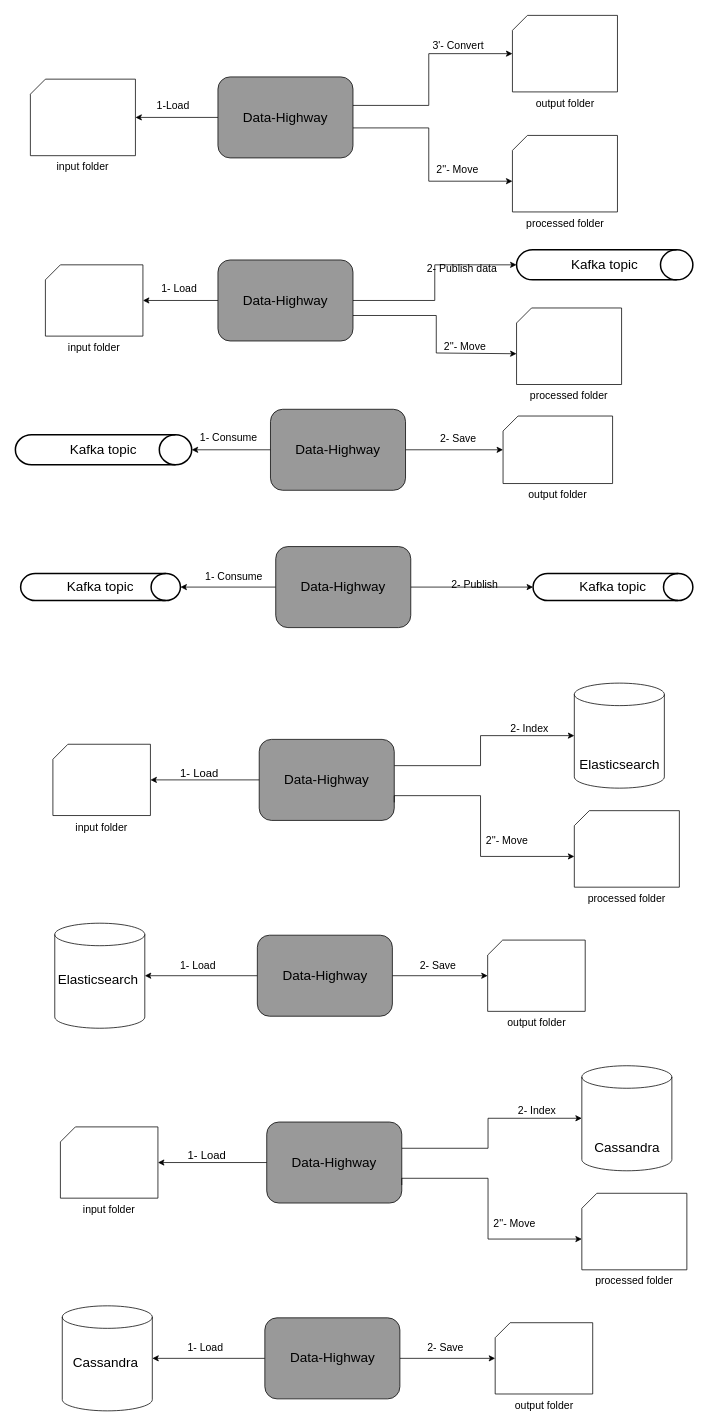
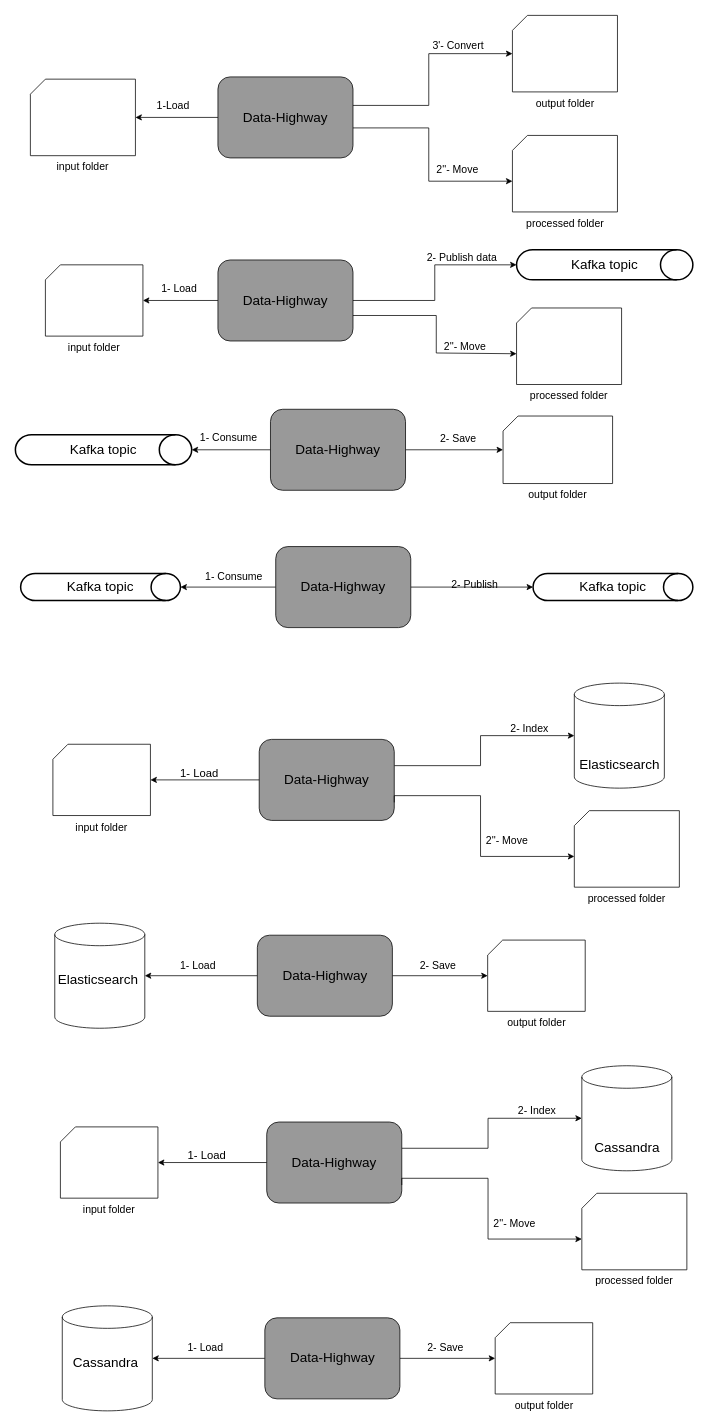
  <mxCell id="0" />
  <mxCell id="1" parent="0" />
  <mxCell id="2" style="edgeStyle=orthogonalEdgeStyle;rounded=0;orthogonalLoop=1;jettySize=auto;html=1;" parent="1" target="3" edge="1"><mxGeometry relative="1" as="geometry"><mxPoint x="460" y="140" as="sourcePoint" /><Array as="points"><mxPoint x="460" y="140" /><mxPoint x="571" y="140" /><mxPoint x="571" y="71" /></Array></mxGeometry></mxCell>
  <mxCell id="3" value="&lt;font style=&quot;font-size: 14px&quot;&gt;output folder&lt;/font&gt;" style="verticalLabelPosition=bottom;verticalAlign=top;html=1;shape=card;whiteSpace=wrap;size=20;arcSize=12;" parent="1" vertex="1"><mxGeometry x="682.5" y="20" width="140" height="102" as="geometry" /></mxCell>
  <mxCell id="4" value="&lt;font style=&quot;font-size: 14px&quot;&gt;3'- Convert&lt;/font&gt;" style="text;html=1;align=center;verticalAlign=middle;resizable=0;points=[];autosize=1;" parent="1" vertex="1"><mxGeometry x="570" y="50" width="80" height="20" as="geometry" /></mxCell>
  <mxCell id="5" value="&lt;font style=&quot;font-size: 14px&quot;&gt;2''- Move&lt;/font&gt;" style="text;html=1;align=center;verticalAlign=middle;resizable=0;points=[];autosize=1;" parent="1" vertex="1"><mxGeometry x="574" y="215" width="70" height="20" as="geometry" /></mxCell>
  <mxCell id="6" value="&lt;font style=&quot;font-size: 18px&quot;&gt;Kafka topic&lt;/font&gt;" style="strokeWidth=2;html=1;shape=mxgraph.flowchart.direct_data;whiteSpace=wrap;" parent="1" vertex="1"><mxGeometry x="688" y="332.5" width="235" height="40" as="geometry" /></mxCell>
  <mxCell id="7" style="edgeStyle=orthogonalEdgeStyle;rounded=0;orthogonalLoop=1;jettySize=auto;html=1;" parent="1" source="21" target="6" edge="1"><mxGeometry relative="1" as="geometry" /></mxCell>
  <mxCell id="8" value="&lt;font style=&quot;font-size: 14px&quot;&gt;input folder&lt;/font&gt;" style="verticalLabelPosition=bottom;verticalAlign=top;html=1;shape=card;whiteSpace=wrap;size=20;arcSize=12;" parent="1" vertex="1"><mxGeometry x="60" y="352.5" width="130" height="95" as="geometry" /></mxCell>
  <mxCell id="9" value="&lt;font style=&quot;font-size: 18px&quot;&gt;Kafka topic&lt;/font&gt;" style="strokeWidth=2;html=1;shape=mxgraph.flowchart.direct_data;whiteSpace=wrap;" parent="1" vertex="1"><mxGeometry x="20" y="579" width="235" height="40" as="geometry" /></mxCell>
  <mxCell id="10" style="edgeStyle=orthogonalEdgeStyle;rounded=0;orthogonalLoop=1;jettySize=auto;html=1;exitX=1;exitY=0.5;exitDx=0;exitDy=0;exitPerimeter=0;" parent="1" source="23" target="11" edge="1"><mxGeometry relative="1" as="geometry"><mxPoint x="294" y="584" as="sourcePoint" /></mxGeometry></mxCell>
  <mxCell id="11" value="&lt;font style=&quot;font-size: 14px&quot;&gt;output folder&lt;/font&gt;" style="verticalLabelPosition=bottom;verticalAlign=top;html=1;shape=card;whiteSpace=wrap;size=20;arcSize=12;" parent="1" vertex="1"><mxGeometry x="670" y="554" width="146" height="90" as="geometry" /></mxCell>
- <mxCell id="12" value="&lt;font style=&quot;font-size: 14px&quot;&gt;2- Publish data&lt;/font&gt;" style="text;html=1;align=center;verticalAlign=middle;resizable=0;points=[];autosize=1;" parent="1" vertex="1"><mxGeometry x="560" y="347.5" width="110" height="20" as="geometry" /></mxCell>
+ <mxCell id="12" value="&lt;font style=&quot;font-size: 14px&quot;&gt;2- Publish data&lt;/font&gt;" style="text;html=1;align=center;verticalAlign=middle;resizable=0;points=[];autosize=1;" parent="1" vertex="1"><mxGeometry x="560" y="332.5" width="110" height="20" as="geometry" /></mxCell>
  <mxCell id="13" value="&lt;font style=&quot;font-size: 14px&quot;&gt;1- Consume&lt;/font&gt;" style="text;html=1;align=center;verticalAlign=middle;resizable=0;points=[];autosize=1;" parent="1" vertex="1"><mxGeometry x="259" y="573" width="90" height="20" as="geometry" /></mxCell>
  <mxCell id="14" value="&lt;font style=&quot;font-size: 14px&quot;&gt;input folder&lt;/font&gt;" style="verticalLabelPosition=bottom;verticalAlign=top;html=1;shape=card;whiteSpace=wrap;size=20;arcSize=12;" parent="1" vertex="1"><mxGeometry x="40" y="105" width="140" height="102" as="geometry" /></mxCell>
  <mxCell id="15" value="&lt;font style=&quot;font-size: 14px&quot;&gt;processed folder&lt;/font&gt;" style="verticalLabelPosition=bottom;verticalAlign=top;html=1;shape=card;whiteSpace=wrap;size=20;arcSize=12;" parent="1" vertex="1"><mxGeometry x="682.5" y="180" width="140" height="102" as="geometry" /></mxCell>
  <mxCell id="16" style="edgeStyle=orthogonalEdgeStyle;rounded=0;orthogonalLoop=1;jettySize=auto;html=1;entryX=0;entryY=0;entryDx=0;entryDy=61;entryPerimeter=0;" parent="1" target="15" edge="1"><mxGeometry relative="1" as="geometry"><mxPoint x="460" y="170" as="sourcePoint" /><mxPoint x="570" y="230" as="targetPoint" /><Array as="points"><mxPoint x="460" y="170" /><mxPoint x="571" y="170" /><mxPoint x="571" y="241" /></Array></mxGeometry></mxCell>
  <mxCell id="17" style="edgeStyle=orthogonalEdgeStyle;rounded=0;orthogonalLoop=1;jettySize=auto;html=1;entryX=1;entryY=0.5;entryDx=0;entryDy=0;entryPerimeter=0;" parent="1" source="18" target="14" edge="1"><mxGeometry relative="1" as="geometry" /></mxCell>
  <mxCell id="18" value="&lt;font style=&quot;font-size: 18px&quot;&gt;Data-Highway&lt;/font&gt;" style="rounded=1;whiteSpace=wrap;html=1;fillColor=#999999;" parent="1" vertex="1"><mxGeometry x="290" y="102" width="180" height="108" as="geometry" /></mxCell>
  <mxCell id="19" value="&lt;font style=&quot;font-size: 14px&quot;&gt;1-Load&lt;/font&gt;" style="text;html=1;align=center;verticalAlign=middle;resizable=0;points=[];autosize=1;" parent="1" vertex="1"><mxGeometry x="200" y="130" width="60" height="20" as="geometry" /></mxCell>
  <mxCell id="20" style="edgeStyle=orthogonalEdgeStyle;rounded=0;orthogonalLoop=1;jettySize=auto;html=1;exitX=0;exitY=0.5;exitDx=0;exitDy=0;" parent="1" source="21" target="8" edge="1"><mxGeometry relative="1" as="geometry" /></mxCell>
  <mxCell id="21" value="&lt;font style=&quot;font-size: 18px&quot;&gt;Data-Highway&lt;/font&gt;" style="rounded=1;whiteSpace=wrap;html=1;fillColor=#999999;" parent="1" vertex="1"><mxGeometry x="290" y="346" width="180" height="108" as="geometry" /></mxCell>
  <mxCell id="22" style="edgeStyle=orthogonalEdgeStyle;rounded=0;orthogonalLoop=1;jettySize=auto;html=1;entryX=1;entryY=0.5;entryDx=0;entryDy=0;entryPerimeter=0;" parent="1" source="23" target="9" edge="1"><mxGeometry relative="1" as="geometry" /></mxCell>
  <mxCell id="23" value="&lt;font style=&quot;font-size: 18px&quot;&gt;Data-Highway&lt;/font&gt;" style="rounded=1;whiteSpace=wrap;html=1;fillColor=#999999;" parent="1" vertex="1"><mxGeometry x="360" y="545" width="180" height="108" as="geometry" /></mxCell>
  <mxCell id="24" value="&lt;font style=&quot;font-size: 14px&quot;&gt;1- Load&amp;nbsp;&lt;/font&gt;" style="text;html=1;align=center;verticalAlign=middle;resizable=0;points=[];autosize=1;" parent="1" vertex="1"><mxGeometry x="205" y="374" width="70" height="20" as="geometry" /></mxCell>
  <mxCell id="25" value="&lt;font style=&quot;font-size: 14px&quot;&gt;2- Save&lt;/font&gt;" style="text;html=1;align=center;verticalAlign=middle;resizable=0;points=[];autosize=1;" parent="1" vertex="1"><mxGeometry x="580" y="574" width="60" height="20" as="geometry" /></mxCell>
  <mxCell id="26" value="&lt;font style=&quot;font-size: 18px&quot;&gt;Kafka topic&lt;/font&gt;" style="strokeWidth=2;html=1;shape=mxgraph.flowchart.direct_data;whiteSpace=wrap;" parent="1" vertex="1"><mxGeometry x="27" y="764" width="213" height="36" as="geometry" /></mxCell>
  <mxCell id="27" style="edgeStyle=orthogonalEdgeStyle;rounded=0;orthogonalLoop=1;jettySize=auto;html=1;exitX=1;exitY=0.5;exitDx=0;exitDy=0;exitPerimeter=0;entryX=0;entryY=0.5;entryDx=0;entryDy=0;entryPerimeter=0;" parent="1" source="30" target="32" edge="1"><mxGeometry relative="1" as="geometry"><mxPoint x="301" y="769" as="sourcePoint" /><mxPoint x="677" y="784" as="targetPoint" /></mxGeometry></mxCell>
  <mxCell id="28" value="&lt;font style=&quot;font-size: 14px&quot;&gt;1- Consume&lt;/font&gt;" style="text;html=1;align=center;verticalAlign=middle;resizable=0;points=[];autosize=1;" parent="1" vertex="1"><mxGeometry x="266" y="758" width="90" height="20" as="geometry" /></mxCell>
  <mxCell id="29" style="edgeStyle=orthogonalEdgeStyle;rounded=0;orthogonalLoop=1;jettySize=auto;html=1;exitX=0;exitY=0.5;exitDx=0;exitDy=0;entryX=1;entryY=0.5;entryDx=0;entryDy=0;entryPerimeter=0;" parent="1" source="30" target="26" edge="1"><mxGeometry relative="1" as="geometry" /></mxCell>
  <mxCell id="30" value="&lt;font style=&quot;font-size: 18px&quot;&gt;Data-Highway&lt;/font&gt;" style="rounded=1;whiteSpace=wrap;html=1;fillColor=#999999;" parent="1" vertex="1"><mxGeometry x="367" y="728" width="180" height="108" as="geometry" /></mxCell>
  <mxCell id="31" value="&lt;font style=&quot;font-size: 14px&quot;&gt;2- Publish&lt;/font&gt;" style="text;html=1;align=center;verticalAlign=middle;resizable=0;points=[];autosize=1;" parent="1" vertex="1"><mxGeometry x="592" y="769" width="80" height="20" as="geometry" /></mxCell>
  <mxCell id="32" value="&lt;font style=&quot;font-size: 18px&quot;&gt;Kafka topic&lt;/font&gt;" style="strokeWidth=2;html=1;shape=mxgraph.flowchart.direct_data;whiteSpace=wrap;" parent="1" vertex="1"><mxGeometry x="710" y="764" width="213" height="36" as="geometry" /></mxCell>
  <mxCell id="33" value="" style="shape=cylinder3;whiteSpace=wrap;html=1;boundedLbl=1;backgroundOutline=1;size=15;" parent="1" vertex="1"><mxGeometry x="765" y="910" width="120" height="140" as="geometry" /></mxCell>
  <mxCell id="34" value="&lt;font style=&quot;font-size: 18px&quot;&gt;Elasticsearch&lt;/font&gt;" style="text;html=1;align=center;verticalAlign=middle;resizable=0;points=[];autosize=1;" parent="1" vertex="1"><mxGeometry x="765" y="1009" width="120" height="20" as="geometry" /></mxCell>
  <mxCell id="35" style="edgeStyle=orthogonalEdgeStyle;rounded=0;orthogonalLoop=1;jettySize=auto;html=1;entryX=0;entryY=0.5;entryDx=0;entryDy=0;entryPerimeter=0;" parent="1" source="36" target="33" edge="1"><mxGeometry relative="1" as="geometry"><Array as="points"><mxPoint x="640" y="1020" /><mxPoint x="640" y="980" /></Array></mxGeometry></mxCell>
  <mxCell id="36" value="&lt;font style=&quot;font-size: 18px&quot;&gt;Data-Highway&lt;/font&gt;" style="rounded=1;whiteSpace=wrap;html=1;fillColor=#999999;" parent="1" vertex="1"><mxGeometry x="345" y="985" width="180" height="108" as="geometry" /></mxCell>
  <mxCell id="37" value="&lt;font style=&quot;font-size: 14px&quot;&gt;2- Index&lt;/font&gt;" style="text;html=1;align=center;verticalAlign=middle;resizable=0;points=[];autosize=1;" parent="1" vertex="1"><mxGeometry x="670" y="960" width="70" height="20" as="geometry" /></mxCell>
  <mxCell id="38" value="&lt;font style=&quot;font-size: 14px&quot;&gt;input folder&lt;/font&gt;" style="verticalLabelPosition=bottom;verticalAlign=top;html=1;shape=card;whiteSpace=wrap;size=20;arcSize=12;" parent="1" vertex="1"><mxGeometry x="70" y="991.5" width="130" height="95" as="geometry" /></mxCell>
  <mxCell id="39" style="edgeStyle=orthogonalEdgeStyle;rounded=0;orthogonalLoop=1;jettySize=auto;html=1;" parent="1" source="36" target="38" edge="1"><mxGeometry relative="1" as="geometry"><mxPoint x="300" y="1039" as="sourcePoint" /></mxGeometry></mxCell>
  <mxCell id="40" value="&lt;font style=&quot;font-size: 15px&quot;&gt;1- Load&lt;/font&gt;" style="text;html=1;align=center;verticalAlign=middle;resizable=0;points=[];autosize=1;" parent="1" vertex="1"><mxGeometry x="230" y="1019" width="70" height="20" as="geometry" /></mxCell>
  <mxCell id="41" value="" style="shape=cylinder3;whiteSpace=wrap;html=1;boundedLbl=1;backgroundOutline=1;size=15;" parent="1" vertex="1"><mxGeometry x="72.5" y="1230" width="120" height="140" as="geometry" /></mxCell>
  <mxCell id="42" value="&lt;font style=&quot;font-size: 18px&quot;&gt;Elasticsearch&lt;/font&gt;" style="text;html=1;align=center;verticalAlign=middle;resizable=0;points=[];autosize=1;" parent="1" vertex="1"><mxGeometry x="70" y="1296" width="120" height="20" as="geometry" /></mxCell>
  <mxCell id="43" style="edgeStyle=orthogonalEdgeStyle;rounded=0;orthogonalLoop=1;jettySize=auto;html=1;" parent="1" source="45" target="46" edge="1"><mxGeometry relative="1" as="geometry" /></mxCell>
  <mxCell id="44" style="edgeStyle=orthogonalEdgeStyle;rounded=0;orthogonalLoop=1;jettySize=auto;html=1;exitX=0;exitY=0.5;exitDx=0;exitDy=0;entryX=1;entryY=0.5;entryDx=0;entryDy=0;entryPerimeter=0;" parent="1" source="45" target="41" edge="1"><mxGeometry relative="1" as="geometry" /></mxCell>
  <mxCell id="45" value="&lt;font style=&quot;font-size: 18px&quot;&gt;Data-Highway&lt;/font&gt;" style="rounded=1;whiteSpace=wrap;html=1;fillColor=#999999;" parent="1" vertex="1"><mxGeometry x="342.5" y="1246" width="180" height="108" as="geometry" /></mxCell>
  <mxCell id="46" value="&lt;font style=&quot;font-size: 14px&quot;&gt;output folder&lt;/font&gt;" style="verticalLabelPosition=bottom;verticalAlign=top;html=1;shape=card;whiteSpace=wrap;size=20;arcSize=12;" parent="1" vertex="1"><mxGeometry x="649.5" y="1252.5" width="130" height="95" as="geometry" /></mxCell>
  <mxCell id="47" value="&lt;font style=&quot;font-size: 14px&quot;&gt;1- Load&lt;/font&gt;" style="text;html=1;align=center;verticalAlign=middle;resizable=0;points=[];autosize=1;" parent="1" vertex="1"><mxGeometry x="232.5" y="1276" width="60" height="20" as="geometry" /></mxCell>
  <mxCell id="48" value="&lt;font style=&quot;font-size: 14px&quot;&gt;2- Save&lt;/font&gt;" style="text;html=1;align=center;verticalAlign=middle;resizable=0;points=[];autosize=1;" parent="1" vertex="1"><mxGeometry x="552.5" y="1276" width="60" height="20" as="geometry" /></mxCell>
  <mxCell id="49" value="&lt;font style=&quot;font-size: 14px&quot;&gt;2''- Move&lt;/font&gt;" style="text;html=1;align=center;verticalAlign=middle;resizable=0;points=[];autosize=1;" parent="1" vertex="1"><mxGeometry x="584" y="451" width="70" height="20" as="geometry" /></mxCell>
  <mxCell id="50" value="&lt;font style=&quot;font-size: 14px&quot;&gt;processed folder&lt;/font&gt;" style="verticalLabelPosition=bottom;verticalAlign=top;html=1;shape=card;whiteSpace=wrap;size=20;arcSize=12;" parent="1" vertex="1"><mxGeometry x="688" y="410" width="140" height="102" as="geometry" /></mxCell>
  <mxCell id="51" style="edgeStyle=orthogonalEdgeStyle;rounded=0;orthogonalLoop=1;jettySize=auto;html=1;entryX=0;entryY=0;entryDx=0;entryDy=61;entryPerimeter=0;" parent="1" target="50" edge="1"><mxGeometry relative="1" as="geometry"><mxPoint x="470" y="420" as="sourcePoint" /><mxPoint x="580" y="480" as="targetPoint" /><Array as="points"><mxPoint x="581" y="420" /><mxPoint x="581" y="470" /></Array></mxGeometry></mxCell>
  <mxCell id="52" value="&lt;font style=&quot;font-size: 14px&quot;&gt;2''- Move&lt;/font&gt;" style="text;html=1;align=center;verticalAlign=middle;resizable=0;points=[];autosize=1;" parent="1" vertex="1"><mxGeometry x="640" y="1110" width="70" height="20" as="geometry" /></mxCell>
  <mxCell id="53" value="&lt;font style=&quot;font-size: 14px&quot;&gt;processed folder&lt;/font&gt;" style="verticalLabelPosition=bottom;verticalAlign=top;html=1;shape=card;whiteSpace=wrap;size=20;arcSize=12;" parent="1" vertex="1"><mxGeometry x="765" y="1080" width="140" height="102" as="geometry" /></mxCell>
  <mxCell id="54" style="edgeStyle=orthogonalEdgeStyle;rounded=0;orthogonalLoop=1;jettySize=auto;html=1;entryX=0;entryY=0;entryDx=0;entryDy=61;entryPerimeter=0;" parent="1" target="53" edge="1"><mxGeometry relative="1" as="geometry"><mxPoint x="525" y="1069" as="sourcePoint" /><mxPoint x="635" y="1129" as="targetPoint" /><Array as="points"><mxPoint x="525" y="1060" /><mxPoint x="640" y="1060" /><mxPoint x="640" y="1141" /></Array></mxGeometry></mxCell>
  <mxCell id="55" value="" style="shape=cylinder3;whiteSpace=wrap;html=1;boundedLbl=1;backgroundOutline=1;size=15;" vertex="1" parent="1"><mxGeometry x="775" y="1420" width="120" height="140" as="geometry" /></mxCell>
  <mxCell id="56" value="&lt;font style=&quot;font-size: 18px&quot;&gt;Cassandra&lt;/font&gt;" style="text;html=1;align=center;verticalAlign=middle;resizable=0;points=[];autosize=1;" vertex="1" parent="1"><mxGeometry x="785" y="1519" width="100" height="20" as="geometry" /></mxCell>
  <mxCell id="57" style="edgeStyle=orthogonalEdgeStyle;rounded=0;orthogonalLoop=1;jettySize=auto;html=1;entryX=0;entryY=0.5;entryDx=0;entryDy=0;entryPerimeter=0;" edge="1" parent="1" source="58" target="55"><mxGeometry relative="1" as="geometry"><Array as="points"><mxPoint x="650" y="1530" /><mxPoint x="650" y="1490" /></Array></mxGeometry></mxCell>
  <mxCell id="58" value="&lt;font style=&quot;font-size: 18px&quot;&gt;Data-Highway&lt;/font&gt;" style="rounded=1;whiteSpace=wrap;html=1;fillColor=#999999;" vertex="1" parent="1"><mxGeometry x="355" y="1495" width="180" height="108" as="geometry" /></mxCell>
  <mxCell id="59" value="&lt;font style=&quot;font-size: 14px&quot;&gt;2- Index&lt;/font&gt;" style="text;html=1;align=center;verticalAlign=middle;resizable=0;points=[];autosize=1;" vertex="1" parent="1"><mxGeometry x="680" y="1470" width="70" height="20" as="geometry" /></mxCell>
  <mxCell id="60" value="&lt;font style=&quot;font-size: 14px&quot;&gt;input folder&lt;/font&gt;" style="verticalLabelPosition=bottom;verticalAlign=top;html=1;shape=card;whiteSpace=wrap;size=20;arcSize=12;" vertex="1" parent="1"><mxGeometry x="80" y="1501.5" width="130" height="95" as="geometry" /></mxCell>
  <mxCell id="61" style="edgeStyle=orthogonalEdgeStyle;rounded=0;orthogonalLoop=1;jettySize=auto;html=1;" edge="1" parent="1" source="58" target="60"><mxGeometry relative="1" as="geometry"><mxPoint x="310" y="1549" as="sourcePoint" /></mxGeometry></mxCell>
  <mxCell id="62" value="&lt;font style=&quot;font-size: 15px&quot;&gt;1- Load&lt;/font&gt;" style="text;html=1;align=center;verticalAlign=middle;resizable=0;points=[];autosize=1;" vertex="1" parent="1"><mxGeometry x="240" y="1529" width="70" height="20" as="geometry" /></mxCell>
  <mxCell id="63" value="" style="shape=cylinder3;whiteSpace=wrap;html=1;boundedLbl=1;backgroundOutline=1;size=15;" vertex="1" parent="1"><mxGeometry x="82.5" y="1740" width="120" height="140" as="geometry" /></mxCell>
  <mxCell id="64" value="&lt;font style=&quot;font-size: 18px&quot;&gt;Cassandra&lt;/font&gt;" style="text;html=1;align=center;verticalAlign=middle;resizable=0;points=[];autosize=1;" vertex="1" parent="1"><mxGeometry x="90" y="1806" width="100" height="20" as="geometry" /></mxCell>
  <mxCell id="65" style="edgeStyle=orthogonalEdgeStyle;rounded=0;orthogonalLoop=1;jettySize=auto;html=1;" edge="1" parent="1" source="67" target="68"><mxGeometry relative="1" as="geometry" /></mxCell>
  <mxCell id="66" style="edgeStyle=orthogonalEdgeStyle;rounded=0;orthogonalLoop=1;jettySize=auto;html=1;exitX=0;exitY=0.5;exitDx=0;exitDy=0;entryX=1;entryY=0.5;entryDx=0;entryDy=0;entryPerimeter=0;" edge="1" parent="1" source="67" target="63"><mxGeometry relative="1" as="geometry" /></mxCell>
  <mxCell id="67" value="&lt;font style=&quot;font-size: 18px&quot;&gt;Data-Highway&lt;/font&gt;" style="rounded=1;whiteSpace=wrap;html=1;fillColor=#999999;" vertex="1" parent="1"><mxGeometry x="352.5" y="1756" width="180" height="108" as="geometry" /></mxCell>
  <mxCell id="68" value="&lt;font style=&quot;font-size: 14px&quot;&gt;output folder&lt;/font&gt;" style="verticalLabelPosition=bottom;verticalAlign=top;html=1;shape=card;whiteSpace=wrap;size=20;arcSize=12;" vertex="1" parent="1"><mxGeometry x="659.5" y="1762.5" width="130" height="95" as="geometry" /></mxCell>
  <mxCell id="69" value="&lt;font style=&quot;font-size: 14px&quot;&gt;1- Load&lt;/font&gt;" style="text;html=1;align=center;verticalAlign=middle;resizable=0;points=[];autosize=1;" vertex="1" parent="1"><mxGeometry x="242.5" y="1786" width="60" height="20" as="geometry" /></mxCell>
  <mxCell id="70" value="&lt;font style=&quot;font-size: 14px&quot;&gt;2- Save&lt;/font&gt;" style="text;html=1;align=center;verticalAlign=middle;resizable=0;points=[];autosize=1;" vertex="1" parent="1"><mxGeometry x="562.5" y="1786" width="60" height="20" as="geometry" /></mxCell>
  <mxCell id="71" value="&lt;font style=&quot;font-size: 14px&quot;&gt;2''- Move&lt;/font&gt;" style="text;html=1;align=center;verticalAlign=middle;resizable=0;points=[];autosize=1;" vertex="1" parent="1"><mxGeometry x="650" y="1620" width="70" height="20" as="geometry" /></mxCell>
  <mxCell id="72" value="&lt;font style=&quot;font-size: 14px&quot;&gt;processed folder&lt;/font&gt;" style="verticalLabelPosition=bottom;verticalAlign=top;html=1;shape=card;whiteSpace=wrap;size=20;arcSize=12;" vertex="1" parent="1"><mxGeometry x="775" y="1590" width="140" height="102" as="geometry" /></mxCell>
  <mxCell id="73" style="edgeStyle=orthogonalEdgeStyle;rounded=0;orthogonalLoop=1;jettySize=auto;html=1;entryX=0;entryY=0;entryDx=0;entryDy=61;entryPerimeter=0;" edge="1" parent="1" target="72"><mxGeometry relative="1" as="geometry"><mxPoint x="535" y="1579" as="sourcePoint" /><mxPoint x="645" y="1639" as="targetPoint" /><Array as="points"><mxPoint x="535" y="1570" /><mxPoint x="650" y="1570" /><mxPoint x="650" y="1651" /></Array></mxGeometry></mxCell>
